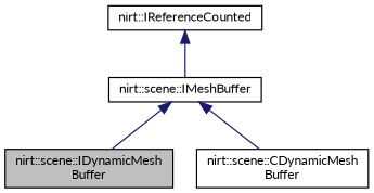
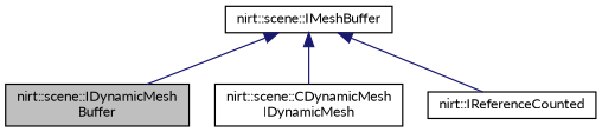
  digraph {
    fontname=Lato
    node [color=black fillcolor=white fontname=Lato fontsize=10 shape=record style=filled]
    edge [color=midnightblue dir=back fontname=Lato fontsize=10 labelfontname=Helvetica labelfontsize=10 style=solid]
    n1 [fillcolor=grey75 fontcolor=black height=0.2 label="nirt::scene::IDynamicMesh\lBuffer" width=0.4]
-   n2 [height=0.2 label="nirt::scene::CDynamicMesh\lBuffer" width=0.4]
+   n2 [height=0.2 label="nirt::scene::CDynamicMesh\lIDynamicMesh" width=0.4]
    n3 [height=0.2 label="nirt::scene::IMeshBuffer" width=0.4]
    n4 [height=0.2 label="nirt::IReferenceCounted" width=0.4]
    n3 -> n1
    n3 -> n2
-   n4 -> n3
+   n3 -> n4
  }
